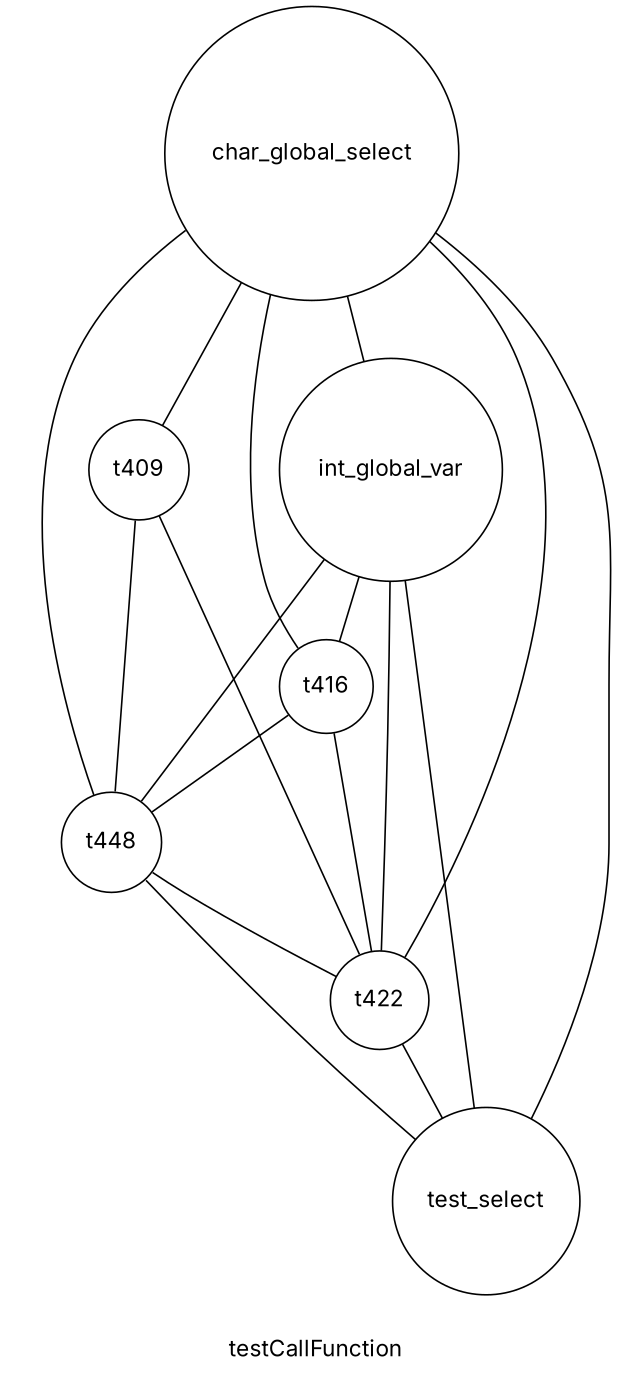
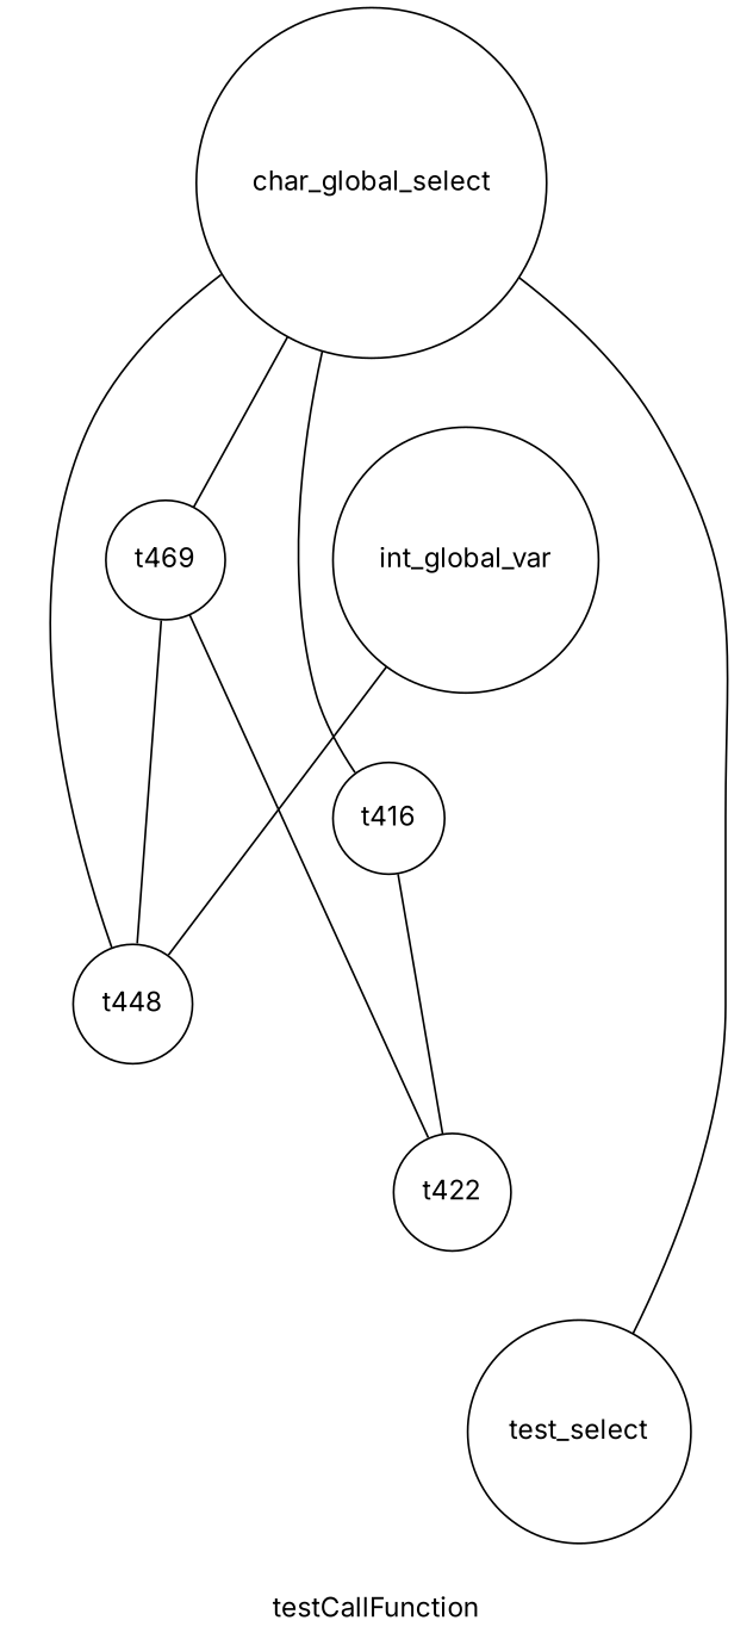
  graph {
    fontname=Inter
    label=testCallFunction
    node [fillcolor=White fontname=Inter shape=circle style=filled]
    edge [fontname=Inter]
-   n1 [label=t409]
+   n1 [label=t469]
    n2 [label=t448]
    n3 [label=t422]
    n4 [label=t416]
    n5 [label=test_select]
    n6 [label=char_global_select]
    n7 [label=int_global_var]
    n1 -- n2
    n1 -- n3
-   n2 -- n3
-   n2 -- n5
-   n3 -- n5
-   n4 -- n2
    n4 -- n3
    n6 -- n1
    n6 -- n2
-   n6 -- n3
    n6 -- n4
    n6 -- n5
-   n6 -- n7
    n7 -- n2
-   n7 -- n3
-   n7 -- n4
-   n7 -- n5
  }
